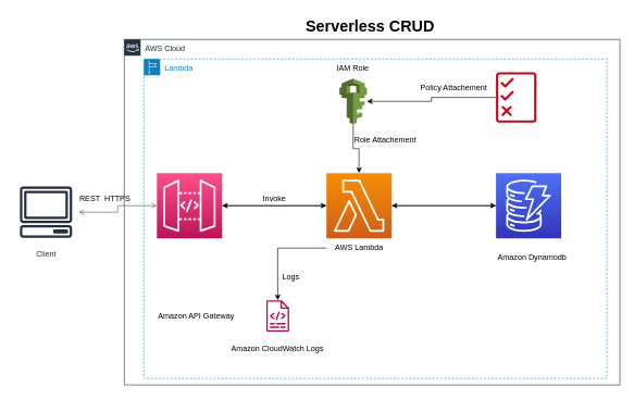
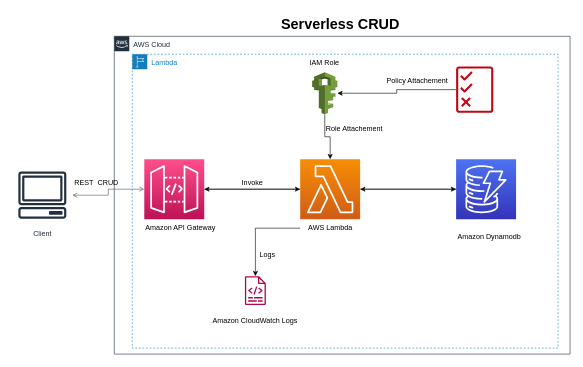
  <mxCell id="0" />
  <mxCell id="1" parent="0" />
  <mxCell id="2" value="AWS Cloud" style="points=[[0,0],[0.25,0],[0.5,0],[0.75,0],[1,0],[1,0.25],[1,0.5],[1,0.75],[1,1],[0.75,1],[0.5,1],[0.25,1],[0,1],[0,0.75],[0,0.5],[0,0.25]];outlineConnect=0;gradientColor=none;html=1;whiteSpace=wrap;fontSize=12;fontStyle=0;container=1;pointerEvents=0;collapsible=0;recursiveResize=0;shape=mxgraph.aws4.group;grIcon=mxgraph.aws4.group_aws_cloud_alt;strokeColor=#232F3E;fillColor=none;verticalAlign=top;align=left;spacingLeft=30;fontColor=#232F3E;dashed=0;" vertex="1" parent="1"><mxGeometry x="190" y="60" width="760" height="530" as="geometry" /></mxCell>
  <mxCell id="3" value="Serverless CRUD&amp;nbsp;" style="text;strokeColor=none;fillColor=none;html=1;fontSize=24;fontStyle=1;verticalAlign=middle;align=center;" vertex="1" parent="1"><mxGeometry x="520" y="20" width="100" height="40" as="geometry" /></mxCell>
  <mxCell id="4" value="Client" style="sketch=0;outlineConnect=0;fontColor=#232F3E;gradientColor=none;strokeColor=#232F3E;fillColor=#ffffff;dashed=0;verticalLabelPosition=bottom;verticalAlign=top;align=center;html=1;fontSize=12;fontStyle=0;aspect=fixed;shape=mxgraph.aws4.resourceIcon;resIcon=mxgraph.aws4.client;" vertex="1" parent="1"><mxGeometry x="20" y="275" width="100" height="100" as="geometry" /></mxCell>
  <mxCell id="5" value="Lambda" style="points=[[0,0],[0.25,0],[0.5,0],[0.75,0],[1,0],[1,0.25],[1,0.5],[1,0.75],[1,1],[0.75,1],[0.5,1],[0.25,1],[0,1],[0,0.75],[0,0.5],[0,0.25]];outlineConnect=0;gradientColor=none;html=1;whiteSpace=wrap;fontSize=12;fontStyle=0;container=1;pointerEvents=0;collapsible=0;recursiveResize=0;shape=mxgraph.aws4.group;grIcon=mxgraph.aws4.group_region;strokeColor=#147EBA;fillColor=none;verticalAlign=top;align=left;spacingLeft=30;fontColor=#147EBA;dashed=1;" vertex="1" parent="1"><mxGeometry x="220" y="90" width="710" height="490" as="geometry" /></mxCell>
  <mxCell id="6" value="" style="edgeStyle=orthogonalEdgeStyle;rounded=0;orthogonalLoop=1;jettySize=auto;html=1;" edge="1" parent="5" source="7" target="14"><mxGeometry relative="1" as="geometry" /></mxCell>
  <mxCell id="7" value="" style="outlineConnect=0;dashed=0;verticalLabelPosition=bottom;verticalAlign=top;align=center;html=1;shape=mxgraph.aws3.iam;fillColor=#759C3E;gradientColor=none;" vertex="1" parent="5"><mxGeometry x="300" y="30" width="42" height="70" as="geometry" /></mxCell>
  <mxCell id="8" style="edgeStyle=orthogonalEdgeStyle;rounded=0;orthogonalLoop=1;jettySize=auto;html=1;" edge="1" parent="5" source="9" target="7"><mxGeometry relative="1" as="geometry" /></mxCell>
  <mxCell id="9" value="" style="sketch=0;outlineConnect=0;fontColor=#232F3E;gradientColor=none;fillColor=#BF0816;strokeColor=none;dashed=0;verticalLabelPosition=bottom;verticalAlign=top;align=center;html=1;fontSize=12;fontStyle=0;aspect=fixed;pointerEvents=1;shape=mxgraph.aws4.permissions;" vertex="1" parent="5"><mxGeometry x="540" y="20" width="62" height="78" as="geometry" /></mxCell>
  <mxCell id="10" style="edgeStyle=orthogonalEdgeStyle;rounded=0;orthogonalLoop=1;jettySize=auto;html=1;exitX=1;exitY=0.5;exitDx=0;exitDy=0;exitPerimeter=0;entryX=0;entryY=0.5;entryDx=0;entryDy=0;entryPerimeter=0;" edge="1" parent="5" source="11" target="14"><mxGeometry relative="1" as="geometry" /></mxCell>
  <mxCell id="11" value="" style="sketch=0;points=[[0,0,0],[0.25,0,0],[0.5,0,0],[0.75,0,0],[1,0,0],[0,1,0],[0.25,1,0],[0.5,1,0],[0.75,1,0],[1,1,0],[0,0.25,0],[0,0.5,0],[0,0.75,0],[1,0.25,0],[1,0.5,0],[1,0.75,0]];outlineConnect=0;fontColor=#232F3E;gradientColor=#FF4F8B;gradientDirection=north;fillColor=#BC1356;strokeColor=#ffffff;dashed=0;verticalLabelPosition=bottom;verticalAlign=top;align=center;html=1;fontSize=12;fontStyle=0;aspect=fixed;shape=mxgraph.aws4.resourceIcon;resIcon=mxgraph.aws4.api_gateway;" vertex="1" parent="5"><mxGeometry x="20" y="175" width="100" height="100" as="geometry" /></mxCell>
  <mxCell id="12" style="edgeStyle=orthogonalEdgeStyle;rounded=0;orthogonalLoop=1;jettySize=auto;html=1;" edge="1" parent="5" source="14" target="16"><mxGeometry relative="1" as="geometry" /></mxCell>
  <mxCell id="13" style="edgeStyle=orthogonalEdgeStyle;rounded=0;orthogonalLoop=1;jettySize=auto;html=1;" edge="1" parent="5" source="14" target="11"><mxGeometry relative="1" as="geometry" /></mxCell>
  <mxCell id="14" value="" style="sketch=0;points=[[0,0,0],[0.25,0,0],[0.5,0,0],[0.75,0,0],[1,0,0],[0,1,0],[0.25,1,0],[0.5,1,0],[0.75,1,0],[1,1,0],[0,0.25,0],[0,0.5,0],[0,0.75,0],[1,0.25,0],[1,0.5,0],[1,0.75,0]];outlineConnect=0;fontColor=#232F3E;gradientColor=#F78E04;gradientDirection=north;fillColor=#D05C17;strokeColor=#ffffff;dashed=0;verticalLabelPosition=bottom;verticalAlign=top;align=center;html=1;fontSize=12;fontStyle=0;aspect=fixed;shape=mxgraph.aws4.resourceIcon;resIcon=mxgraph.aws4.lambda;" vertex="1" parent="5"><mxGeometry x="280" y="175" width="100" height="100" as="geometry" /></mxCell>
  <mxCell id="15" style="edgeStyle=orthogonalEdgeStyle;rounded=0;orthogonalLoop=1;jettySize=auto;html=1;entryX=1;entryY=0.5;entryDx=0;entryDy=0;entryPerimeter=0;" edge="1" parent="5" source="16" target="14"><mxGeometry relative="1" as="geometry" /></mxCell>
  <mxCell id="16" value="" style="sketch=0;points=[[0,0,0],[0.25,0,0],[0.5,0,0],[0.75,0,0],[1,0,0],[0,1,0],[0.25,1,0],[0.5,1,0],[0.75,1,0],[1,1,0],[0,0.25,0],[0,0.5,0],[0,0.75,0],[1,0.25,0],[1,0.5,0],[1,0.75,0]];outlineConnect=0;fontColor=#232F3E;gradientColor=#4D72F3;gradientDirection=north;fillColor=#3334B9;strokeColor=#ffffff;dashed=0;verticalLabelPosition=bottom;verticalAlign=top;align=center;html=1;fontSize=12;fontStyle=0;aspect=fixed;shape=mxgraph.aws4.resourceIcon;resIcon=mxgraph.aws4.dynamodb;" vertex="1" parent="5"><mxGeometry x="540" y="175" width="100" height="100" as="geometry" /></mxCell>
- <mxCell id="17" value="Amazon API Gateway" style="text;html=1;align=center;verticalAlign=middle;resizable=0;points=[];autosize=1;strokeColor=none;fillColor=none;strokeWidth=1;shadow=0;" vertex="1" parent="5"><mxGeometry x="10" y="380" width="140" height="30" as="geometry" /></mxCell>
+ <mxCell id="17" value="Amazon API Gateway" style="text;html=1;align=center;verticalAlign=middle;resizable=0;points=[];autosize=1;strokeColor=none;fillColor=none;strokeWidth=1;shadow=0;" vertex="1" parent="5"><mxGeometry x="10" y="275" width="140" height="30" as="geometry" /></mxCell>
  <mxCell id="18" style="edgeStyle=orthogonalEdgeStyle;rounded=0;orthogonalLoop=1;jettySize=auto;html=1;" edge="1" parent="5" source="19" target="23"><mxGeometry relative="1" as="geometry" /></mxCell>
  <mxCell id="19" value="AWS Lambda" style="text;html=1;align=center;verticalAlign=middle;resizable=0;points=[];autosize=1;strokeColor=none;fillColor=none;" vertex="1" parent="5"><mxGeometry x="280" y="275" width="100" height="30" as="geometry" /></mxCell>
  <mxCell id="20" value="Amazon Dynamodb" style="text;html=1;align=center;verticalAlign=middle;resizable=0;points=[];autosize=1;strokeColor=none;fillColor=none;" vertex="1" parent="5"><mxGeometry x="530" y="290" width="130" height="30" as="geometry" /></mxCell>
  <mxCell id="21" value="Invoke" style="text;html=1;align=center;verticalAlign=middle;resizable=0;points=[];autosize=1;strokeColor=none;fillColor=none;" vertex="1" parent="5"><mxGeometry x="170" y="200" width="60" height="30" as="geometry" /></mxCell>
  <mxCell id="22" value="IAM Role" style="text;html=1;align=center;verticalAlign=middle;resizable=0;points=[];autosize=1;strokeColor=none;fillColor=none;" vertex="1" parent="5"><mxGeometry x="285" width="70" height="30" as="geometry" /></mxCell>
  <mxCell id="23" value="" style="sketch=0;outlineConnect=0;fontColor=#232F3E;gradientColor=none;fillColor=#B0084D;strokeColor=none;dashed=0;verticalLabelPosition=bottom;verticalAlign=top;align=center;html=1;fontSize=12;fontStyle=0;aspect=fixed;pointerEvents=1;shape=mxgraph.aws4.logs;shadow=0;strokeWidth=1;" vertex="1" parent="5"><mxGeometry x="173" y="370" width="64.55" height="48" as="geometry" /></mxCell>
  <mxCell id="24" value="Amazon CloudWatch Logs" style="text;html=1;strokeColor=none;fillColor=none;align=center;verticalAlign=middle;whiteSpace=wrap;rounded=0;" vertex="1" parent="5"><mxGeometry x="125" y="430" width="160" height="30" as="geometry" /></mxCell>
  <mxCell id="25" value="Policy Attachement" style="text;html=1;align=center;verticalAlign=middle;resizable=0;points=[];autosize=1;strokeColor=none;fillColor=none;" vertex="1" parent="5"><mxGeometry x="410" y="30" width="130" height="30" as="geometry" /></mxCell>
  <mxCell id="26" value="Role Attachement" style="text;html=1;align=center;verticalAlign=middle;resizable=0;points=[];autosize=1;strokeColor=none;fillColor=none;" vertex="1" parent="5"><mxGeometry x="310" y="110" width="120" height="30" as="geometry" /></mxCell>
  <mxCell id="27" value="Logs" style="text;html=1;align=center;verticalAlign=middle;resizable=0;points=[];autosize=1;strokeColor=none;fillColor=none;" vertex="1" parent="5"><mxGeometry x="200" y="320" width="50" height="30" as="geometry" /></mxCell>
- <mxCell id="28" value="REST&amp;nbsp; HTTPS" style="text;html=1;align=center;verticalAlign=middle;resizable=0;points=[];autosize=1;strokeColor=none;fillColor=none;" vertex="1" parent="1"><mxGeometry x="110" y="290" width="100" height="30" as="geometry" /></mxCell>
+ <mxCell id="28" value="REST&amp;nbsp; CRUD" style="text;html=1;align=center;verticalAlign=middle;resizable=0;points=[];autosize=1;strokeColor=none;fillColor=none;" vertex="1" parent="1"><mxGeometry x="110" y="290" width="100" height="30" as="geometry" /></mxCell>
  <mxCell id="29" value="" style="edgeStyle=orthogonalEdgeStyle;html=1;endArrow=open;elbow=vertical;startArrow=open;startFill=0;endFill=0;strokeColor=#545B64;rounded=0;entryX=0;entryY=0.5;entryDx=0;entryDy=0;entryPerimeter=0;" edge="1" parent="1" source="4" target="11"><mxGeometry width="100" relative="1" as="geometry"><mxPoint x="120" y="345" as="sourcePoint" /><mxPoint x="220" y="345" as="targetPoint" /></mxGeometry></mxCell>
